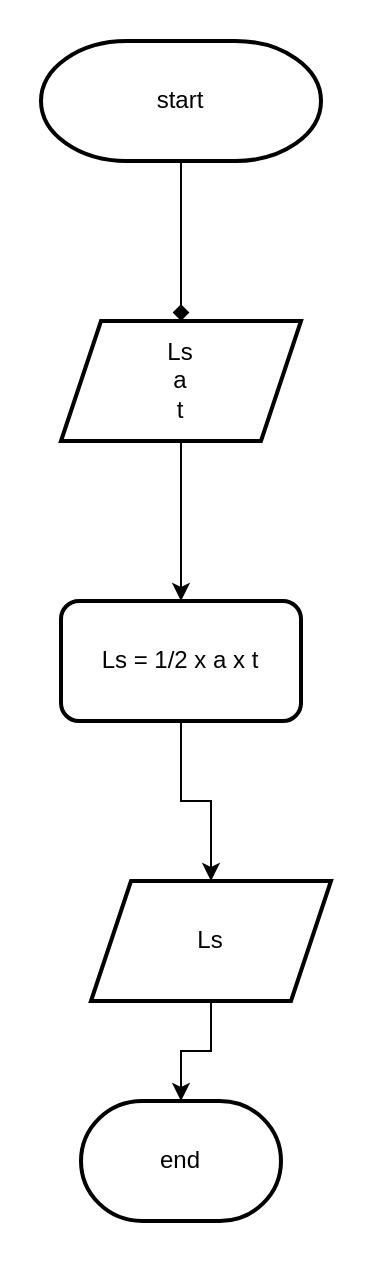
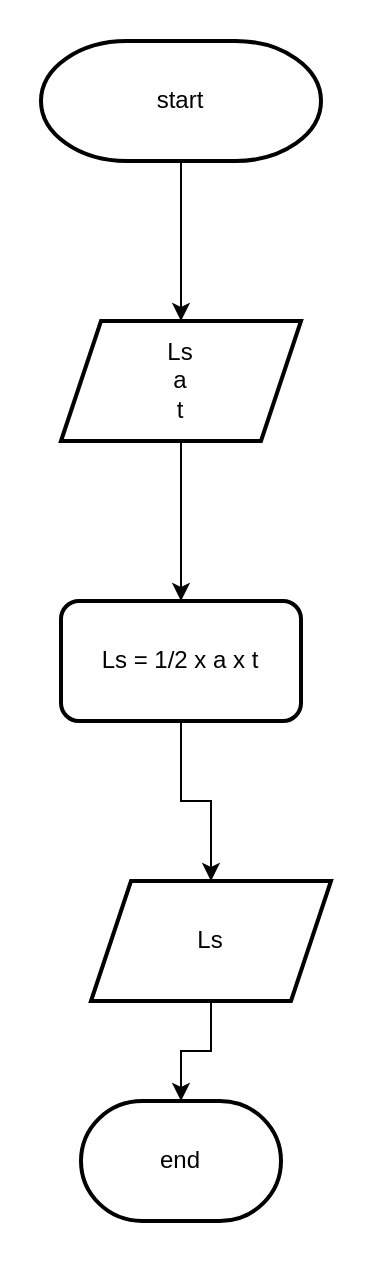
  <mxCell id="0" />
  <mxCell id="1" parent="0" />
- <mxCell id="2" value="" style="edgeStyle=orthogonalEdgeStyle;rounded=0;orthogonalLoop=1;jettySize=auto;html=1;endArrow=diamond;" edge="1" parent="1" source="3" target="5"><mxGeometry relative="1" as="geometry" /></mxCell>
+ <mxCell id="2" value="" style="edgeStyle=orthogonalEdgeStyle;rounded=0;orthogonalLoop=1;jettySize=auto;html=1;" edge="1" parent="1" source="3" target="5"><mxGeometry relative="1" as="geometry" /></mxCell>
  <mxCell id="3" value="start" style="strokeWidth=2;html=1;shape=mxgraph.flowchart.terminator;whiteSpace=wrap;" vertex="1" parent="1"><mxGeometry x="20" y="20" width="140" height="60" as="geometry" /></mxCell>
  <mxCell id="4" value="" style="edgeStyle=orthogonalEdgeStyle;rounded=0;orthogonalLoop=1;jettySize=auto;html=1;" edge="1" parent="1" source="5" target="7"><mxGeometry relative="1" as="geometry" /></mxCell>
  <mxCell id="5" value="&lt;div&gt;Ls&lt;/div&gt;&lt;div&gt;a&lt;/div&gt;&lt;div&gt;t&lt;br&gt;&lt;/div&gt;" style="shape=parallelogram;perimeter=parallelogramPerimeter;whiteSpace=wrap;html=1;fixedSize=1;strokeWidth=2;" vertex="1" parent="1"><mxGeometry x="30" y="160" width="120" height="60" as="geometry" /></mxCell>
  <mxCell id="6" value="" style="edgeStyle=orthogonalEdgeStyle;rounded=0;orthogonalLoop=1;jettySize=auto;html=1;" edge="1" parent="1" source="7" target="9"><mxGeometry relative="1" as="geometry" /></mxCell>
  <mxCell id="7" value="Ls = 1/2 x a x t" style="whiteSpace=wrap;html=1;strokeWidth=2;rounded=1;" vertex="1" parent="1"><mxGeometry x="30" y="300" width="120" height="60" as="geometry" /></mxCell>
  <mxCell id="8" value="" style="edgeStyle=orthogonalEdgeStyle;rounded=0;orthogonalLoop=1;jettySize=auto;html=1;" edge="1" parent="1" source="9" target="10"><mxGeometry relative="1" as="geometry" /></mxCell>
  <mxCell id="9" value="Ls" style="shape=parallelogram;perimeter=parallelogramPerimeter;whiteSpace=wrap;html=1;fixedSize=1;strokeWidth=2;" vertex="1" parent="1"><mxGeometry x="45" y="440" width="120" height="60" as="geometry" /></mxCell>
  <mxCell id="10" value="end" style="strokeWidth=2;html=1;shape=mxgraph.flowchart.terminator;whiteSpace=wrap;" vertex="1" parent="1"><mxGeometry x="40" y="550" width="100" height="60" as="geometry" /></mxCell>
